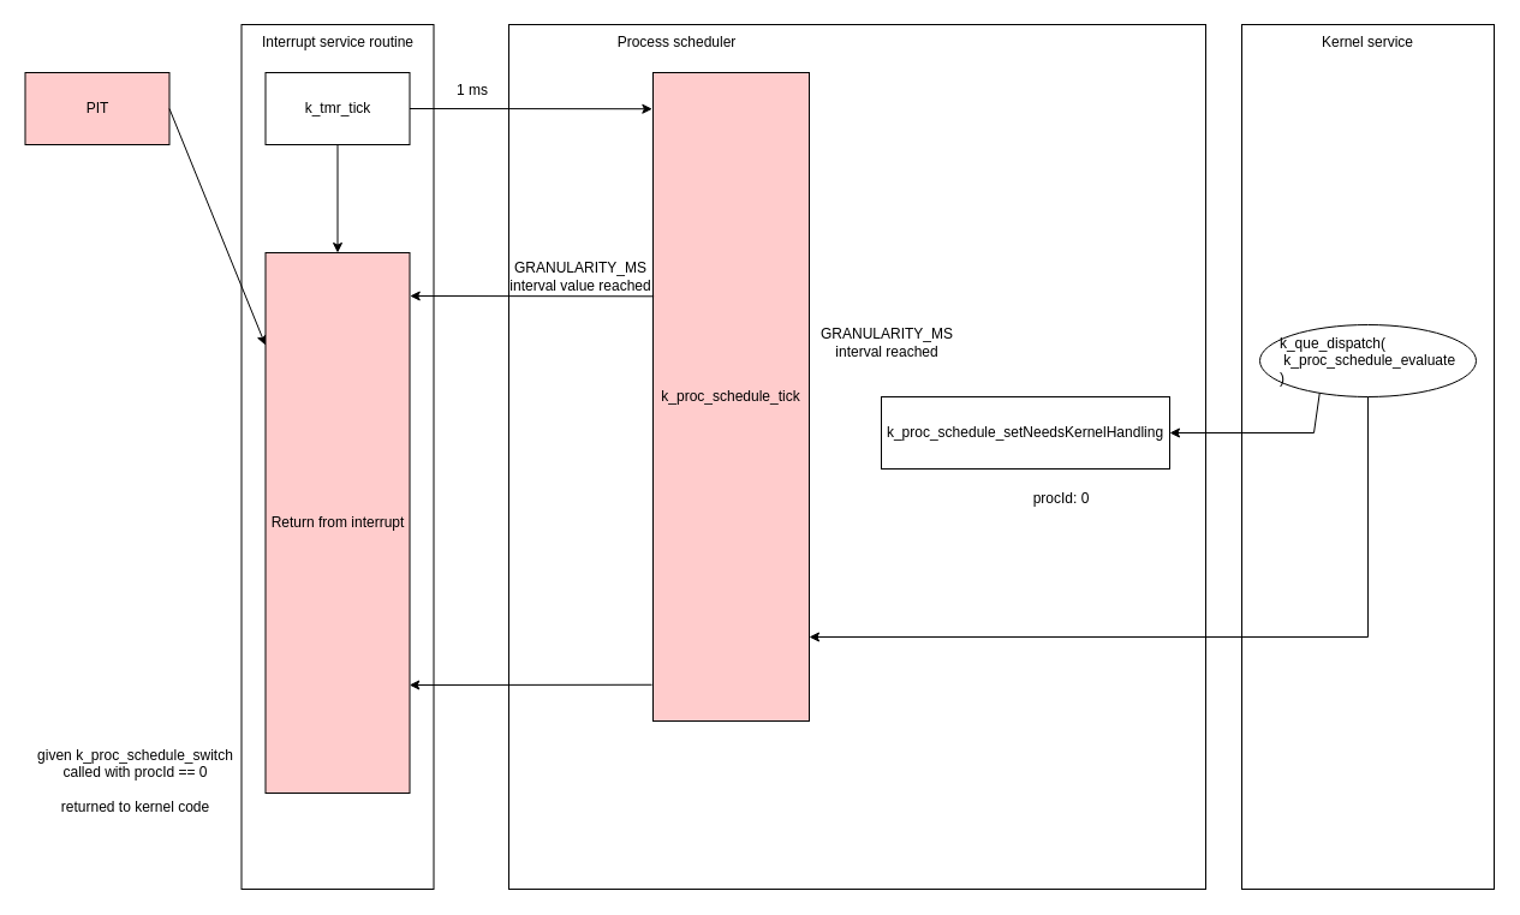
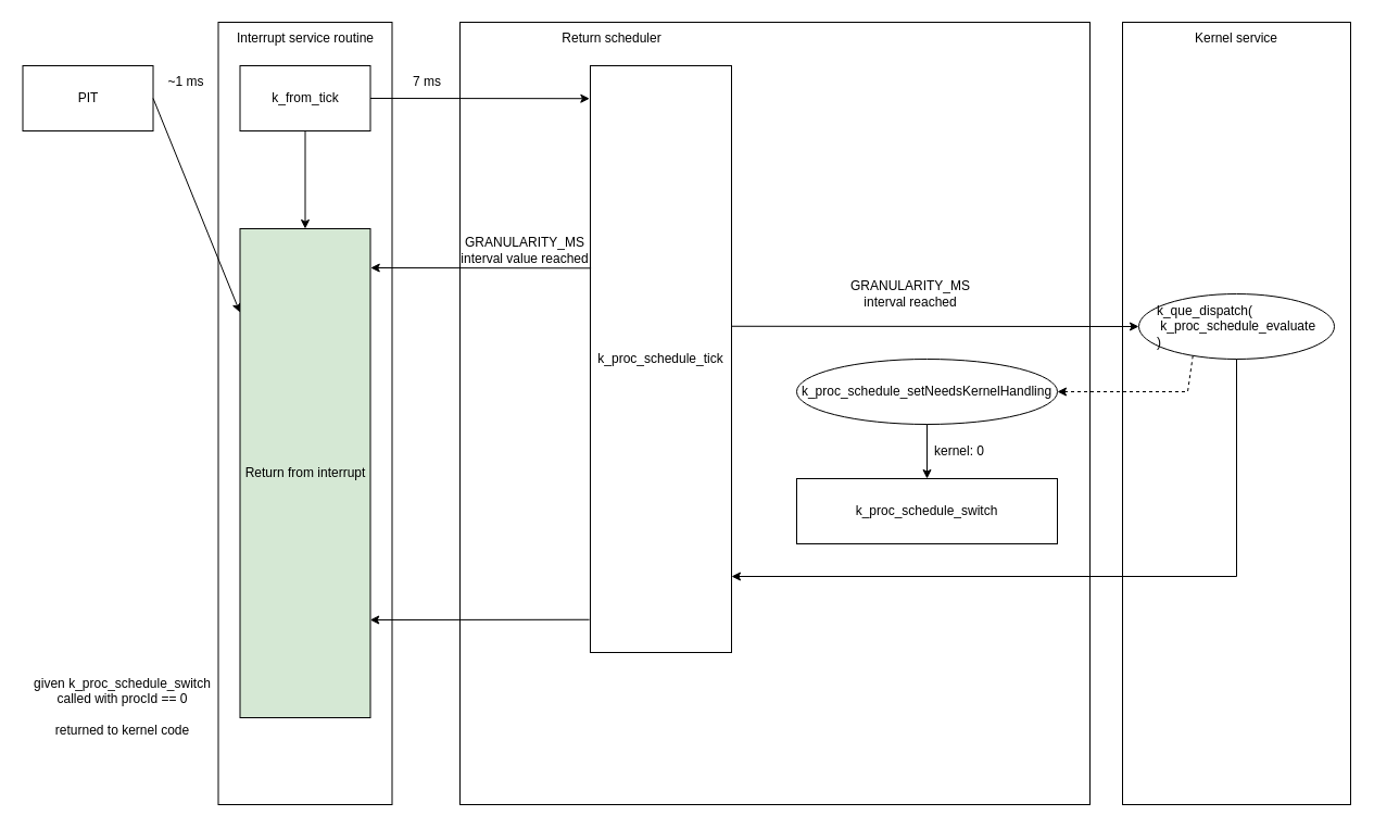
  <mxCell id="0" />
  <mxCell id="1" parent="0" />
  <mxCell id="2" value="" style="rounded=0;whiteSpace=wrap;html=1;" vertex="1" parent="1"><mxGeometry x="200.5" y="20" width="160" height="720" as="geometry" /></mxCell>
  <mxCell id="3" value="" style="rounded=0;whiteSpace=wrap;html=1;" vertex="1" parent="1"><mxGeometry x="1033" y="20" width="210" height="720" as="geometry" /></mxCell>
  <mxCell id="4" value="" style="rounded=0;whiteSpace=wrap;html=1;" vertex="1" parent="1"><mxGeometry x="423" y="20" width="580" height="720" as="geometry" /></mxCell>
- <mxCell id="5" value="PIT" style="rounded=0;whiteSpace=wrap;html=1;fillColor=#ffcccc;" vertex="1" parent="1"><mxGeometry x="20.5" y="60" width="120" height="60" as="geometry" /></mxCell>
+ <mxCell id="5" value="PIT" style="rounded=0;whiteSpace=wrap;html=1;" vertex="1" parent="1"><mxGeometry x="20.5" y="60" width="120" height="60" as="geometry" /></mxCell>
  <mxCell id="6" value="" style="endArrow=classic;html=1;rounded=0;exitX=1;exitY=0.5;exitDx=0;exitDy=0;" edge="1" parent="1" source="5" target="19"><mxGeometry width="50" height="50" relative="1" as="geometry"><mxPoint x="443" y="360" as="sourcePoint" /><mxPoint x="253" y="90" as="targetPoint" /></mxGeometry></mxCell>
+ <mxCell id="7" value="~1 ms" style="text;html=1;strokeColor=none;fillColor=none;align=center;verticalAlign=middle;whiteSpace=wrap;rounded=0;" vertex="1" parent="1"><mxGeometry x="140.5" y="60" width="60" height="30" as="geometry" /></mxCell>
  <mxCell id="8" value="" style="edgeStyle=orthogonalEdgeStyle;rounded=0;orthogonalLoop=1;jettySize=auto;html=1;" edge="1" parent="1" source="9" target="19"><mxGeometry relative="1" as="geometry" /></mxCell>
- <mxCell id="9" value="k_tmr_tick" style="rounded=0;whiteSpace=wrap;html=1;" vertex="1" parent="1"><mxGeometry x="220.5" y="60" width="120" height="60" as="geometry" /></mxCell>
+ <mxCell id="9" value="k_from_tick" style="rounded=0;whiteSpace=wrap;html=1;" vertex="1" parent="1"><mxGeometry x="220.5" y="60" width="120" height="60" as="geometry" /></mxCell>
  <mxCell id="10" value="" style="endArrow=classic;html=1;rounded=0;exitX=1;exitY=0.5;exitDx=0;exitDy=0;entryX=-0.005;entryY=0.056;entryDx=0;entryDy=0;entryPerimeter=0;" edge="1" parent="1" source="9" target="11"><mxGeometry width="50" height="50" relative="1" as="geometry"><mxPoint x="443" y="260" as="sourcePoint" /><mxPoint x="533" y="90" as="targetPoint" /></mxGeometry></mxCell>
- <mxCell id="11" value="k_proc_schedule_tick" style="rounded=0;whiteSpace=wrap;html=1;fillColor=#ffcccc;" vertex="1" parent="1"><mxGeometry x="543" y="60" width="130" height="540" as="geometry" /></mxCell>
+ <mxCell id="11" value="k_proc_schedule_tick" style="rounded=0;whiteSpace=wrap;html=1;" vertex="1" parent="1"><mxGeometry x="543" y="60" width="130" height="540" as="geometry" /></mxCell>
  <mxCell id="12" value="&lt;div style=&quot;text-align: left;&quot;&gt;&lt;span style=&quot;background-color: initial;&quot;&gt;k_que_dispatch(&lt;/span&gt;&lt;/div&gt;&lt;span style=&quot;white-space: pre;&quot;&gt;&lt;div style=&quot;text-align: left;&quot;&gt;&lt;span style=&quot;background-color: initial;&quot;&gt; &lt;/span&gt;&lt;span style=&quot;background-color: initial; white-space: normal;&quot;&gt;k_proc_schedule_evaluate&lt;/span&gt;&lt;/div&gt;&lt;/span&gt;&lt;div style=&quot;text-align: left;&quot;&gt;&lt;span style=&quot;background-color: initial;&quot;&gt;)&lt;/span&gt;&lt;/div&gt;" style="ellipse;whiteSpace=wrap;html=1;" vertex="1" parent="1"><mxGeometry x="1048" y="270" width="180" height="60" as="geometry" /></mxCell>
- <mxCell id="13" value="1 ms" style="text;html=1;strokeColor=none;fillColor=none;align=center;verticalAlign=middle;whiteSpace=wrap;rounded=0;" vertex="1" parent="1"><mxGeometry x="363" y="60" width="60" height="30" as="geometry" /></mxCell>
- <mxCell id="15" value="GRANULARITY_MS interval reached" style="text;html=1;strokeColor=none;fillColor=none;align=center;verticalAlign=middle;whiteSpace=wrap;rounded=0;" vertex="1" parent="1"><mxGeometry x="673" y="270" width="130" height="30" as="geometry" /></mxCell>
- <mxCell id="16" value="Process scheduler" style="text;html=1;strokeColor=none;fillColor=none;align=center;verticalAlign=middle;whiteSpace=wrap;rounded=0;" vertex="1" parent="1"><mxGeometry x="493" y="20" width="140" height="30" as="geometry" /></mxCell>
+ <mxCell id="13" value="7 ms" style="text;html=1;strokeColor=none;fillColor=none;align=center;verticalAlign=middle;whiteSpace=wrap;rounded=0;" vertex="1" parent="1"><mxGeometry x="363" y="60" width="60" height="30" as="geometry" /></mxCell>
+ <mxCell id="14" value="" style="endArrow=classic;html=1;rounded=0;exitX=1;exitY=0.444;exitDx=0;exitDy=0;entryX=0;entryY=0.5;entryDx=0;entryDy=0;exitPerimeter=0;" edge="1" parent="1" source="11" target="12"><mxGeometry width="50" height="50" relative="1" as="geometry"><mxPoint x="763" y="270" as="sourcePoint" /><mxPoint x="663" y="80" as="targetPoint" /></mxGeometry></mxCell>
+ <mxCell id="15" value="GRANULARITY_MS interval reached" style="text;html=1;strokeColor=none;fillColor=none;align=center;verticalAlign=middle;whiteSpace=wrap;rounded=0;" vertex="1" parent="1"><mxGeometry x="773" y="255" width="130" height="30" as="geometry" /></mxCell>
+ <mxCell id="16" value="Return scheduler" style="text;html=1;strokeColor=none;fillColor=none;align=center;verticalAlign=middle;whiteSpace=wrap;rounded=0;" vertex="1" parent="1"><mxGeometry x="493" y="20" width="140" height="30" as="geometry" /></mxCell>
  <mxCell id="17" value="Kernel service" style="text;html=1;strokeColor=none;fillColor=none;align=center;verticalAlign=middle;whiteSpace=wrap;rounded=0;" vertex="1" parent="1"><mxGeometry x="1068" y="20" width="140" height="30" as="geometry" /></mxCell>
  <mxCell id="18" value="Interrupt service routine" style="text;html=1;strokeColor=none;fillColor=none;align=center;verticalAlign=middle;whiteSpace=wrap;rounded=0;" vertex="1" parent="1"><mxGeometry x="210.5" y="20" width="140" height="30" as="geometry" /></mxCell>
- <mxCell id="19" value="Return from interrupt" style="rounded=0;whiteSpace=wrap;html=1;fillColor=#FFCCCC;" vertex="1" parent="1"><mxGeometry x="220.5" y="210" width="120" height="450" as="geometry" /></mxCell>
+ <mxCell id="19" value="Return from interrupt" style="rounded=0;whiteSpace=wrap;html=1;fillColor=#d5e8d4;" vertex="1" parent="1"><mxGeometry x="220.5" y="210" width="120" height="450" as="geometry" /></mxCell>
  <mxCell id="20" value="GRANULARITY_MS interval value reached" style="text;html=1;strokeColor=none;fillColor=none;align=center;verticalAlign=middle;whiteSpace=wrap;rounded=0;" vertex="1" parent="1"><mxGeometry x="423" y="210" width="120" height="40" as="geometry" /></mxCell>
- <mxCell id="21" value="k_proc_schedule_setNeedsKernelHandling" style="rounded=0;whiteSpace=wrap;html=1;" vertex="1" parent="1"><mxGeometry x="733" y="330" width="240" height="60" as="geometry" /></mxCell>
- <mxCell id="24" value="procId: 0" style="text;html=1;strokeColor=none;fillColor=none;align=center;verticalAlign=middle;whiteSpace=wrap;rounded=0;" vertex="1" parent="1"><mxGeometry x="853" y="400" width="60" height="30" as="geometry" /></mxCell>
- <mxCell id="25" value="" style="endArrow=classic;html=1;rounded=0;exitX=0.25;exitY=1;exitDx=0;exitDy=0;entryX=1;entryY=0.5;entryDx=0;entryDy=0;" edge="1" parent="1" source="12" target="21"><mxGeometry width="50" height="50" relative="1" as="geometry"><mxPoint x="973" y="340" as="sourcePoint" /><mxPoint x="1023" y="290" as="targetPoint" /><Array as="points"><mxPoint x="1093" y="360" /></Array></mxGeometry></mxCell>
+ <mxCell id="21" value="k_proc_schedule_setNeedsKernelHandling" style="ellipse;whiteSpace=wrap;html=1;" vertex="1" parent="1"><mxGeometry x="733" y="330" width="240" height="60" as="geometry" /></mxCell>
+ <mxCell id="22" value="k_proc_schedule_switch" style="rounded=0;whiteSpace=wrap;html=1;" vertex="1" parent="1"><mxGeometry x="733" y="440" width="240" height="60" as="geometry" /></mxCell>
+ <mxCell id="23" value="" style="endArrow=classic;html=1;rounded=0;exitX=0.5;exitY=1;exitDx=0;exitDy=0;entryX=0.5;entryY=0;entryDx=0;entryDy=0;" edge="1" parent="1" source="21" target="22"><mxGeometry width="50" height="50" relative="1" as="geometry"><mxPoint x="973" y="340" as="sourcePoint" /><mxPoint x="1023" y="290" as="targetPoint" /></mxGeometry></mxCell>
+ <mxCell id="24" value="kernel: 0" style="text;html=1;strokeColor=none;fillColor=none;align=center;verticalAlign=middle;whiteSpace=wrap;rounded=0;" vertex="1" parent="1"><mxGeometry x="853" y="400" width="60" height="30" as="geometry" /></mxCell>
+ <mxCell id="25" value="" style="endArrow=classic;html=1;rounded=0;exitX=0.25;exitY=1;exitDx=0;exitDy=0;entryX=1;entryY=0.5;entryDx=0;entryDy=0;dashed=1;" edge="1" parent="1" source="12" target="21"><mxGeometry width="50" height="50" relative="1" as="geometry"><mxPoint x="973" y="340" as="sourcePoint" /><mxPoint x="1023" y="290" as="targetPoint" /><Array as="points"><mxPoint x="1093" y="360" /></Array></mxGeometry></mxCell>
  <mxCell id="26" value="" style="endArrow=classic;html=1;rounded=0;exitX=0.005;exitY=0.345;exitDx=0;exitDy=0;exitPerimeter=0;entryX=1.002;entryY=0.08;entryDx=0;entryDy=0;entryPerimeter=0;" edge="1" parent="1" source="11" target="19"><mxGeometry width="50" height="50" relative="1" as="geometry"><mxPoint x="543" y="240" as="sourcePoint" /><mxPoint x="343" y="246" as="targetPoint" /></mxGeometry></mxCell>
  <mxCell id="27" value="" style="endArrow=classic;html=1;rounded=0;exitX=0.5;exitY=1;exitDx=0;exitDy=0;" edge="1" parent="1" source="12"><mxGeometry width="50" height="50" relative="1" as="geometry"><mxPoint x="973" y="540" as="sourcePoint" /><mxPoint x="673" y="530" as="targetPoint" /><Array as="points"><mxPoint x="1138" y="530" /></Array></mxGeometry></mxCell>
  <mxCell id="28" value="" style="endArrow=classic;html=1;rounded=0;exitX=-0.007;exitY=0.944;exitDx=0;exitDy=0;exitPerimeter=0;entryX=0.998;entryY=0.8;entryDx=0;entryDy=0;entryPerimeter=0;" edge="1" parent="1" source="11" target="19"><mxGeometry width="50" height="50" relative="1" as="geometry"><mxPoint x="973" y="540" as="sourcePoint" /><mxPoint x="1023" y="490" as="targetPoint" /></mxGeometry></mxCell>
  <mxCell id="29" value="given k_proc_schedule_switch called with procId == 0&lt;br&gt;&lt;br&gt;returned to kernel code" style="text;html=1;strokeColor=none;fillColor=none;align=center;verticalAlign=middle;whiteSpace=wrap;rounded=0;" vertex="1" parent="1"><mxGeometry x="20.5" y="620" width="182.5" height="60" as="geometry" /></mxCell>
